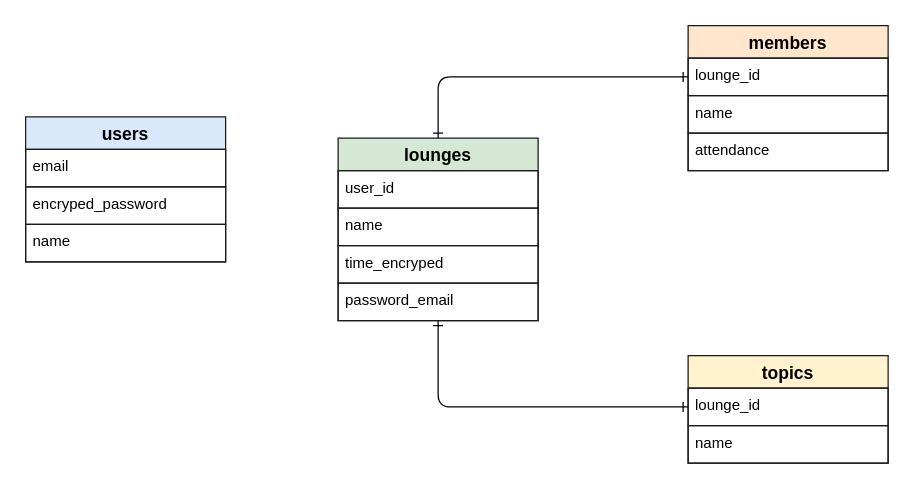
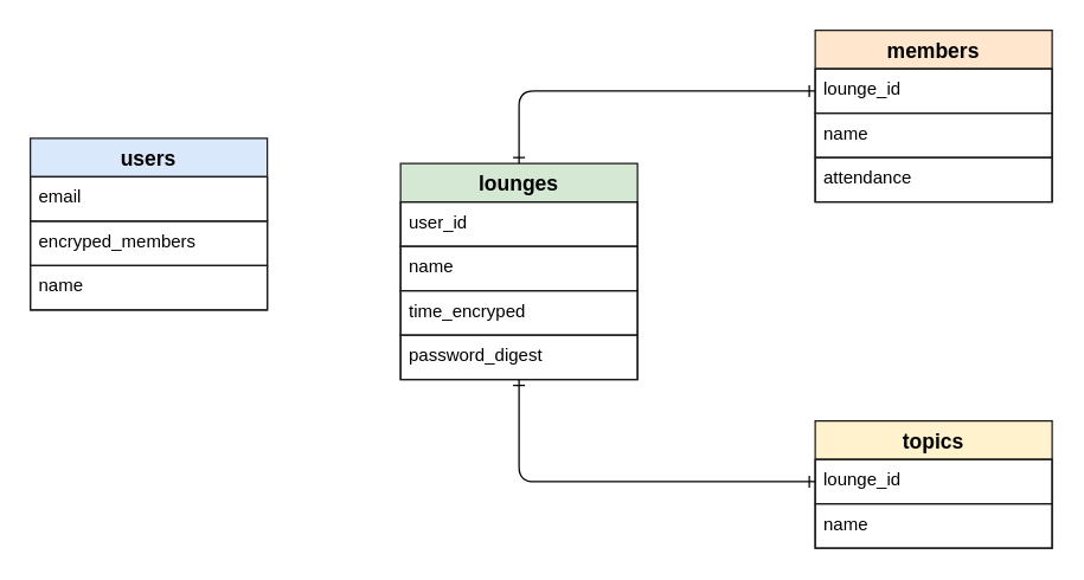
  <mxCell id="0" />
  <mxCell id="1" parent="0" />
  <mxCell id="2" value="users" style="swimlane;fontStyle=1;childLayout=stackLayout;horizontal=1;startSize=26;horizontalStack=0;resizeParent=1;resizeParentMax=0;resizeLast=0;collapsible=1;marginBottom=0;align=center;fontSize=14;fillColor=#dae8fc;strokeColor=#1A1A1A;fontColor=#000000;swimlaneFillColor=none;" parent="1" vertex="1"><mxGeometry x="20" y="93" width="160" height="116" as="geometry" /></mxCell>
  <mxCell id="3" value="email" style="text;strokeColor=#1A1A1A;fillColor=none;spacingLeft=4;spacingRight=4;overflow=hidden;rotatable=0;points=[[0,0.5],[1,0.5]];portConstraint=eastwest;fontSize=12;fontColor=#000000;labelBorderColor=none;rounded=0;strokeWidth=1;" parent="2" vertex="1"><mxGeometry y="26" width="160" height="30" as="geometry" /></mxCell>
- <mxCell id="4" value="encryped_password" style="text;strokeColor=#1A1A1A;fillColor=none;spacingLeft=4;spacingRight=4;overflow=hidden;rotatable=0;points=[[0,0.5],[1,0.5]];portConstraint=eastwest;fontSize=12;fontColor=#000000;labelBorderColor=none;rounded=0;strokeWidth=1;" parent="2" vertex="1"><mxGeometry y="56" width="160" height="30" as="geometry" /></mxCell>
+ <mxCell id="4" value="encryped_members" style="text;strokeColor=#1A1A1A;fillColor=none;spacingLeft=4;spacingRight=4;overflow=hidden;rotatable=0;points=[[0,0.5],[1,0.5]];portConstraint=eastwest;fontSize=12;fontColor=#000000;labelBorderColor=none;rounded=0;strokeWidth=1;" parent="2" vertex="1"><mxGeometry y="56" width="160" height="30" as="geometry" /></mxCell>
  <mxCell id="5" value="name" style="text;strokeColor=#1A1A1A;fillColor=none;spacingLeft=4;spacingRight=4;overflow=hidden;rotatable=0;points=[[0,0.5],[1,0.5]];portConstraint=eastwest;fontSize=12;fontColor=#000000;labelBorderColor=none;rounded=0;strokeWidth=1;" parent="2" vertex="1"><mxGeometry y="86" width="160" height="30" as="geometry" /></mxCell>
  <mxCell id="6" value="lounges" style="swimlane;fontStyle=1;childLayout=stackLayout;horizontal=1;startSize=26;horizontalStack=0;resizeParent=1;resizeParentMax=0;resizeLast=0;collapsible=1;marginBottom=0;align=center;fontSize=14;fillColor=#d5e8d4;strokeColor=#1A1A1A;fontColor=#000000;swimlaneFillColor=none;" parent="1" vertex="1"><mxGeometry x="270" y="110" width="160" height="146" as="geometry" /></mxCell>
  <mxCell id="7" value="user_id" style="text;strokeColor=#1A1A1A;fillColor=none;spacingLeft=4;spacingRight=4;overflow=hidden;rotatable=0;points=[[0,0.5],[1,0.5]];portConstraint=eastwest;fontSize=12;fontColor=#000000;labelBorderColor=none;rounded=0;strokeWidth=1;perimeterSpacing=0;" parent="6" vertex="1"><mxGeometry y="26" width="160" height="30" as="geometry" /></mxCell>
  <mxCell id="8" value="name" style="text;strokeColor=#1A1A1A;fillColor=none;spacingLeft=4;spacingRight=4;overflow=hidden;rotatable=0;points=[[0,0.5],[1,0.5]];portConstraint=eastwest;fontSize=12;fontColor=#000000;labelBorderColor=none;rounded=0;strokeWidth=1;" parent="6" vertex="1"><mxGeometry y="56" width="160" height="30" as="geometry" /></mxCell>
  <mxCell id="9" value="time_encryped" style="text;strokeColor=#1A1A1A;fillColor=none;spacingLeft=4;spacingRight=4;overflow=hidden;rotatable=0;points=[[0,0.5],[1,0.5]];portConstraint=eastwest;fontSize=12;fontColor=#000000;labelBorderColor=none;rounded=0;strokeWidth=1;" parent="6" vertex="1"><mxGeometry y="86" width="160" height="30" as="geometry" /></mxCell>
- <mxCell id="10" value="password_email" style="text;strokeColor=#1A1A1A;fillColor=none;spacingLeft=4;spacingRight=4;overflow=hidden;rotatable=0;points=[[0,0.5],[1,0.5]];portConstraint=eastwest;fontSize=12;fontColor=#000000;labelBorderColor=none;rounded=0;strokeWidth=1;" parent="6" vertex="1"><mxGeometry y="116" width="160" height="30" as="geometry" /></mxCell>
+ <mxCell id="10" value="password_digest" style="text;strokeColor=#1A1A1A;fillColor=none;spacingLeft=4;spacingRight=4;overflow=hidden;rotatable=0;points=[[0,0.5],[1,0.5]];portConstraint=eastwest;fontSize=12;fontColor=#000000;labelBorderColor=none;rounded=0;strokeWidth=1;" parent="6" vertex="1"><mxGeometry y="116" width="160" height="30" as="geometry" /></mxCell>
  <mxCell id="11" value="members" style="swimlane;fontStyle=1;childLayout=stackLayout;horizontal=1;startSize=26;horizontalStack=0;resizeParent=1;resizeParentMax=0;resizeLast=0;collapsible=1;marginBottom=0;align=center;fontSize=14;fillColor=#ffe6cc;strokeColor=#1A1A1A;fontColor=#000000;swimlaneFillColor=none;" parent="1" vertex="1"><mxGeometry x="550" y="20" width="160" height="116" as="geometry" /></mxCell>
  <mxCell id="12" value="lounge_id" style="text;strokeColor=#1A1A1A;fillColor=none;spacingLeft=4;spacingRight=4;overflow=hidden;rotatable=0;points=[[0,0.5],[1,0.5]];portConstraint=eastwest;fontSize=12;fontColor=#000000;labelBorderColor=none;rounded=0;strokeWidth=1;" parent="11" vertex="1"><mxGeometry y="26" width="160" height="30" as="geometry" /></mxCell>
  <mxCell id="13" value="name" style="text;strokeColor=#1A1A1A;fillColor=none;spacingLeft=4;spacingRight=4;overflow=hidden;rotatable=0;points=[[0,0.5],[1,0.5]];portConstraint=eastwest;fontSize=12;fontColor=#000000;labelBorderColor=none;rounded=0;strokeWidth=1;" parent="11" vertex="1"><mxGeometry y="56" width="160" height="30" as="geometry" /></mxCell>
  <mxCell id="14" value="attendance" style="text;strokeColor=#1A1A1A;fillColor=none;spacingLeft=4;spacingRight=4;overflow=hidden;rotatable=0;points=[[0,0.5],[1,0.5]];portConstraint=eastwest;fontSize=12;fontColor=#000000;labelBorderColor=none;rounded=0;strokeWidth=1;" parent="11" vertex="1"><mxGeometry y="86" width="160" height="30" as="geometry" /></mxCell>
  <mxCell id="15" value="topics" style="swimlane;fontStyle=1;childLayout=stackLayout;horizontal=1;startSize=26;horizontalStack=0;resizeParent=1;resizeParentMax=0;resizeLast=0;collapsible=1;marginBottom=0;align=center;fontSize=14;fillColor=#fff2cc;strokeColor=#1A1A1A;fontColor=#000000;swimlaneFillColor=none;" parent="1" vertex="1"><mxGeometry x="550" y="284" width="160" height="86" as="geometry" /></mxCell>
  <mxCell id="16" value="lounge_id" style="text;strokeColor=#1A1A1A;fillColor=none;spacingLeft=4;spacingRight=4;overflow=hidden;rotatable=0;points=[[0,0.5],[1,0.5]];portConstraint=eastwest;fontSize=12;fontColor=#000000;labelBorderColor=none;rounded=0;strokeWidth=1;" parent="15" vertex="1"><mxGeometry y="26" width="160" height="30" as="geometry" /></mxCell>
  <mxCell id="17" value="name" style="text;strokeColor=#1A1A1A;fillColor=none;spacingLeft=4;spacingRight=4;overflow=hidden;rotatable=0;points=[[0,0.5],[1,0.5]];portConstraint=eastwest;fontSize=12;fontColor=#000000;labelBorderColor=none;rounded=0;strokeWidth=1;" parent="15" vertex="1"><mxGeometry y="56" width="160" height="30" as="geometry" /></mxCell>
  <mxCell id="18" value="" style="edgeStyle=orthogonalEdgeStyle;fontSize=12;html=1;endArrow=ERone;endFill=1;entryX=0;entryY=0.5;entryDx=0;entryDy=0;startArrow=ERone;startFill=0;fontColor=#000000;strokeColor=#000000;" parent="1" source="6" target="12" edge="1"><mxGeometry width="100" height="100" relative="1" as="geometry"><mxPoint x="430" y="170" as="sourcePoint" /><mxPoint x="530" y="70" as="targetPoint" /></mxGeometry></mxCell>
  <mxCell id="19" value="" style="edgeStyle=orthogonalEdgeStyle;fontSize=12;html=1;endArrow=ERone;endFill=1;entryX=0;entryY=0.5;entryDx=0;entryDy=0;startArrow=ERone;startFill=0;fontColor=#000000;strokeColor=#000000;" parent="1" source="6" target="16" edge="1"><mxGeometry width="100" height="100" relative="1" as="geometry"><mxPoint x="410" y="313" as="sourcePoint" /><mxPoint x="510" y="213" as="targetPoint" /></mxGeometry></mxCell>
